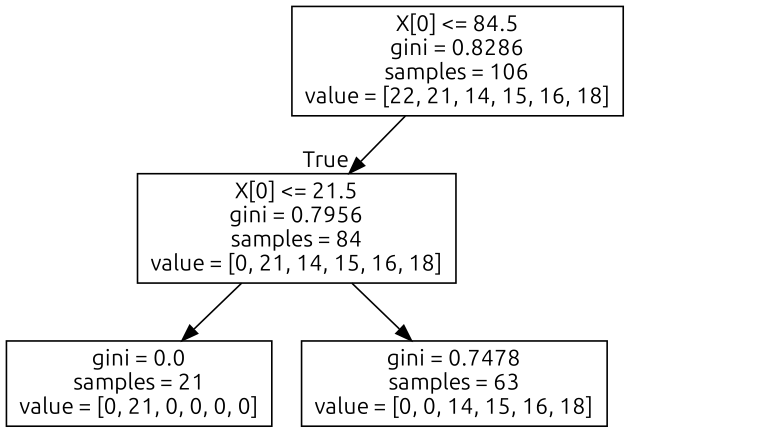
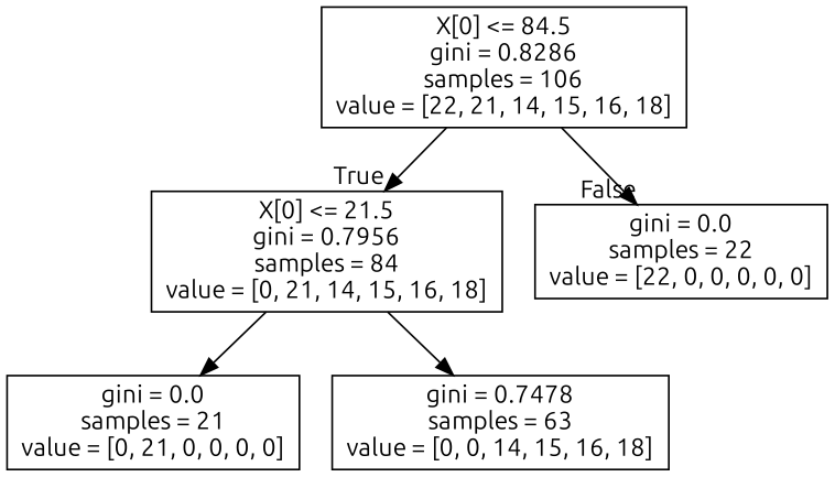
  digraph {
    fontname=Ubuntu
    node [shape=box fontname=Ubuntu]
    edge [fontname=Ubuntu]
    n1 [label="X[0] <= 84.5\ngini = 0.8286\nsamples = 106\nvalue = [22, 21, 14, 15, 16, 18]"]
    n2 [label="X[0] <= 21.5\ngini = 0.7956\nsamples = 84\nvalue = [0, 21, 14, 15, 16, 18]"]
+   n3 [label="gini = 0.0\nsamples = 22\nvalue = [22, 0, 0, 0, 0, 0]"]
    n4 [label="gini = 0.0\nsamples = 21\nvalue = [0, 21, 0, 0, 0, 0]"]
    n5 [label="gini = 0.7478\nsamples = 63\nvalue = [0, 0, 14, 15, 16, 18]"]
    n1 -> n2 [headlabel=True labelangle=45 labeldistance=2.5]
+   n1 -> n3 [headlabel=False labelangle=-45 labeldistance=2.5]
    n2 -> n4
    n2 -> n5
  }
